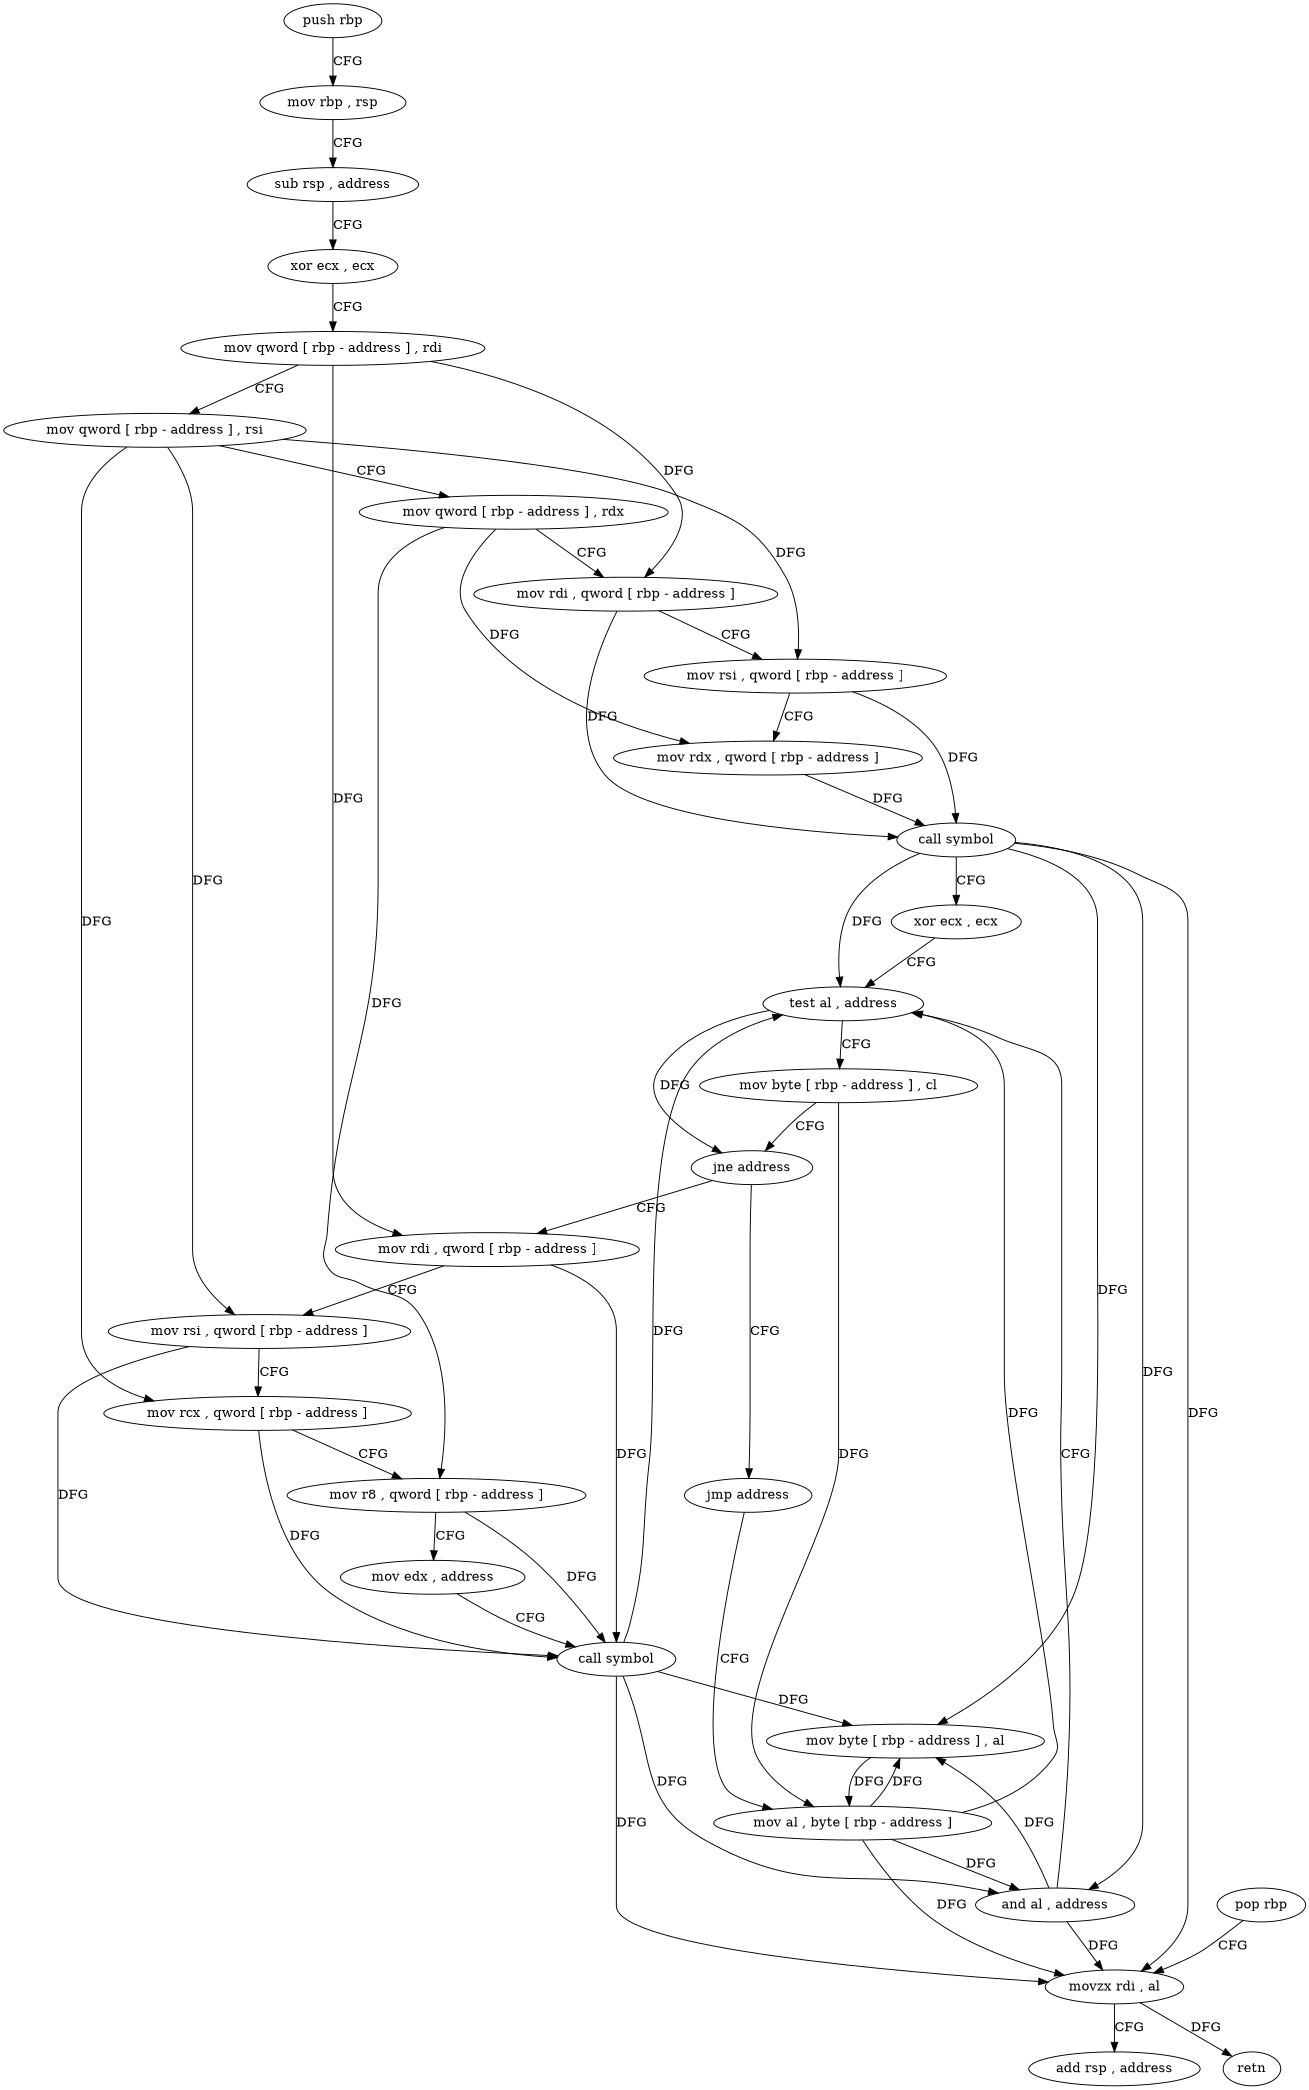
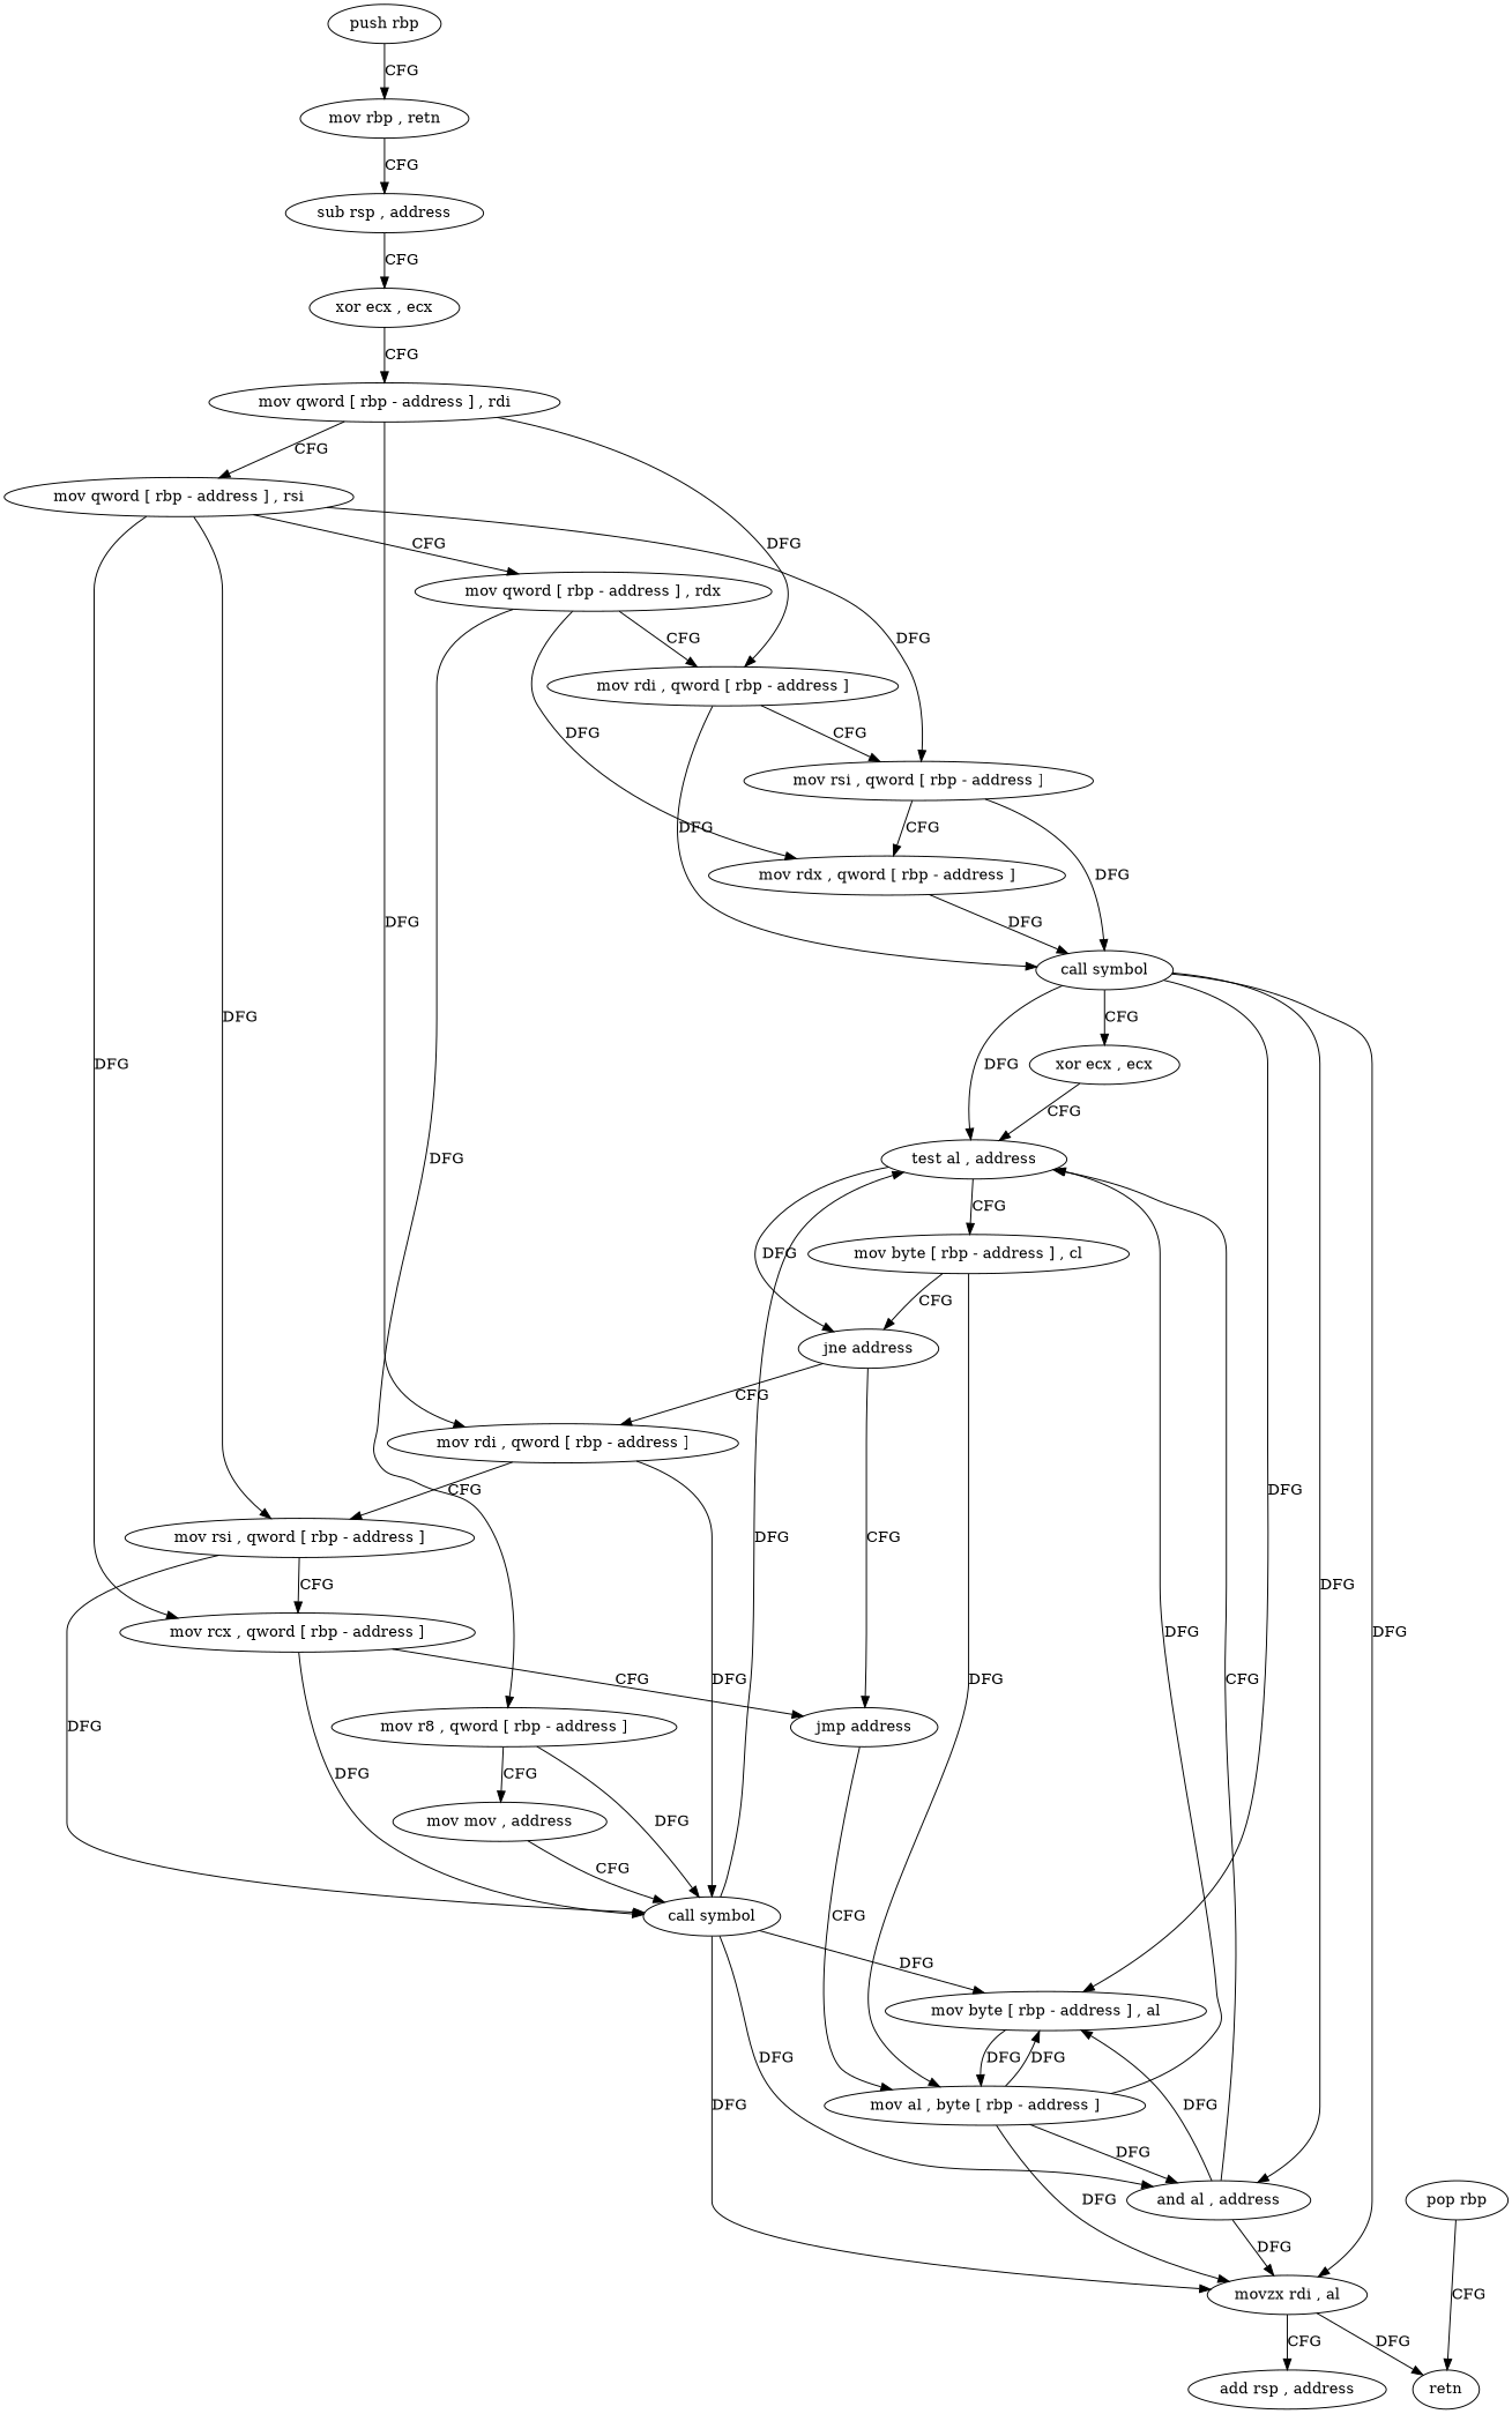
  digraph {
    n1 [label="push rbp"]
-   n2 [label="mov rbp , rsp"]
+   n2 [label="mov rbp , retn"]
    n3 [label="sub rsp , address"]
    n4 [label="xor ecx , ecx"]
    n5 [label="mov qword [ rbp - address ] , rdi"]
    n6 [label="mov qword [ rbp - address ] , rsi"]
    n7 [label="mov rdi , qword [ rbp - address ]"]
    n8 [label="mov rdi , qword [ rbp - address ]"]
    n9 [label="mov qword [ rbp - address ] , rdx"]
    n10 [label="mov rsi , qword [ rbp - address ]"]
    n11 [label="mov rsi , qword [ rbp - address ]"]
    n12 [label="mov rcx , qword [ rbp - address ]"]
    n13 [label="call symbol"]
    n14 [label="call symbol"]
    n15 [label="mov rdx , qword [ rbp - address ]"]
    n16 [label="mov r8 , qword [ rbp - address ]"]
-   n17 [label="mov edx , address"]
+   n17 [label="mov mov , address"]
    n18 [label="xor ecx , ecx"]
    n19 [label="test al , address"]
    n20 [label="mov byte [ rbp - address ] , al"]
    n21 [label="and al , address"]
    n22 [label="movzx rdi , al"]
    n23 [label="mov byte [ rbp - address ] , cl"]
    n24 [label="jne address"]
    n25 [label="mov al , byte [ rbp - address ]"]
    n26 [label="add rsp , address"]
    n27 [label=retn]
    n28 [label="jmp address"]
    n29 [label="pop rbp"]
    n1 -> n2 [label=CFG]
    n2 -> n3 [label=CFG]
    n3 -> n4 [label=CFG]
    n4 -> n5 [label=CFG]
    n5 -> n6 [label=CFG]
    n5 -> n7 [label=DFG]
    n5 -> n8 [label=DFG]
    n6 -> n9 [label=CFG]
    n6 -> n10 [label=DFG]
    n6 -> n11 [label=DFG]
    n6 -> n12 [label=DFG]
    n7 -> n10 [label=CFG]
    n7 -> n13 [label=DFG]
    n8 -> n11 [label=CFG]
    n8 -> n14 [label=DFG]
    n9 -> n7 [label=CFG]
    n9 -> n15 [label=DFG]
    n9 -> n16 [label=DFG]
    n10 -> n13 [label=DFG]
    n10 -> n15 [label=CFG]
    n11 -> n12 [label=CFG]
    n11 -> n14 [label=DFG]
    n12 -> n14 [label=DFG]
-   n12 -> n16 [label=CFG]
+   n12 -> n28 [label=CFG]
    n13 -> n18 [label=CFG]
    n13 -> n19 [label=DFG]
    n13 -> n20 [label=DFG]
    n13 -> n21 [label=DFG]
    n13 -> n22 [label=DFG]
    n14 -> n19 [label=DFG]
    n14 -> n20 [label=DFG]
    n14 -> n21 [label=DFG]
    n14 -> n22 [label=DFG]
    n15 -> n13 [label=DFG]
    n16 -> n14 [label=DFG]
    n16 -> n17 [label=CFG]
    n17 -> n14 [label=CFG]
    n18 -> n19 [label=CFG]
    n19 -> n23 [label=CFG]
    n19 -> n24 [label=DFG]
    n20 -> n25 [label=DFG]
    n21 -> n19 [label=CFG]
    n21 -> n20 [label=DFG]
    n21 -> n22 [label=DFG]
    n22 -> n26 [label=CFG]
    n22 -> n27 [label=DFG]
    n23 -> n24 [label=CFG]
    n23 -> n25 [label=DFG]
    n24 -> n8 [label=CFG]
    n24 -> n28 [label=CFG]
    n25 -> n19 [label=DFG]
    n25 -> n20 [label=DFG]
    n25 -> n21 [label=DFG]
    n25 -> n22 [label=DFG]
    n28 -> n25 [label=CFG]
-   n29 -> n22 [label=CFG]
+   n29 -> n27 [label=CFG]
  }
